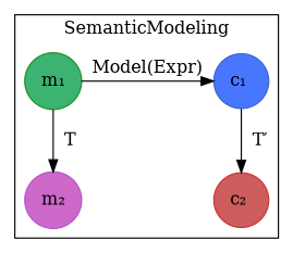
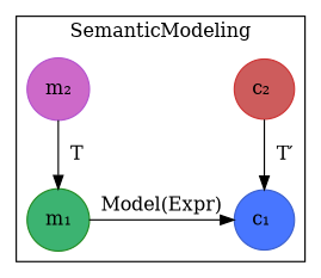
  digraph {
    node [shape=circle style=filled]
    n1 [color=royalblue3 fillcolor=royalblue1 label="c₁ "]
    n2 [color=forestgreen fillcolor=mediumseagreen label="m₁"]
    n3 [color=brown3 fillcolor=indianred label="c₂ "]
    n4 [color=mediumorchid3 fillcolor=orchid3 label="m₂"]
    subgraph cluster_1 {
      label=SemanticModeling
      subgraph sub_2 {
        label=SemanticModeling
        rank=same
        n1
        n2
      }
      subgraph sub_3 {
        label=SemanticModeling
        rank=same
        n3
        n4
      }
    }
-   n1 -> n3 [label="  T′"]
+   n3 -> n1 [label="  T′"]
    n2 -> n1 [label="Model(Expr)"]
-   n2 -> n4 [label="  T"]
+   n4 -> n2 [label="  T"]
  }
